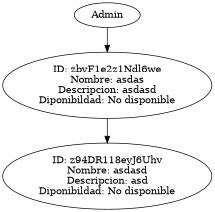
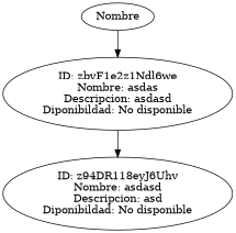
  digraph {
-   Admin
+   Admin [label=Nombre]
    "ID: zbvF1e2z1Ndl6we\nNombre: asdas\nDescripcion: asdasd\nDiponibildad: No disponible"
    "ID: z94DR118eyJ6Uhv\nNombre: asdasd\nDescripcion: asd\nDiponibildad: No disponible"
    Admin -> "ID: zbvF1e2z1Ndl6we\nNombre: asdas\nDescripcion: asdasd\nDiponibildad: No disponible"
    "ID: zbvF1e2z1Ndl6we\nNombre: asdas\nDescripcion: asdasd\nDiponibildad: No disponible" -> "ID: z94DR118eyJ6Uhv\nNombre: asdasd\nDescripcion: asd\nDiponibildad: No disponible"
  }
